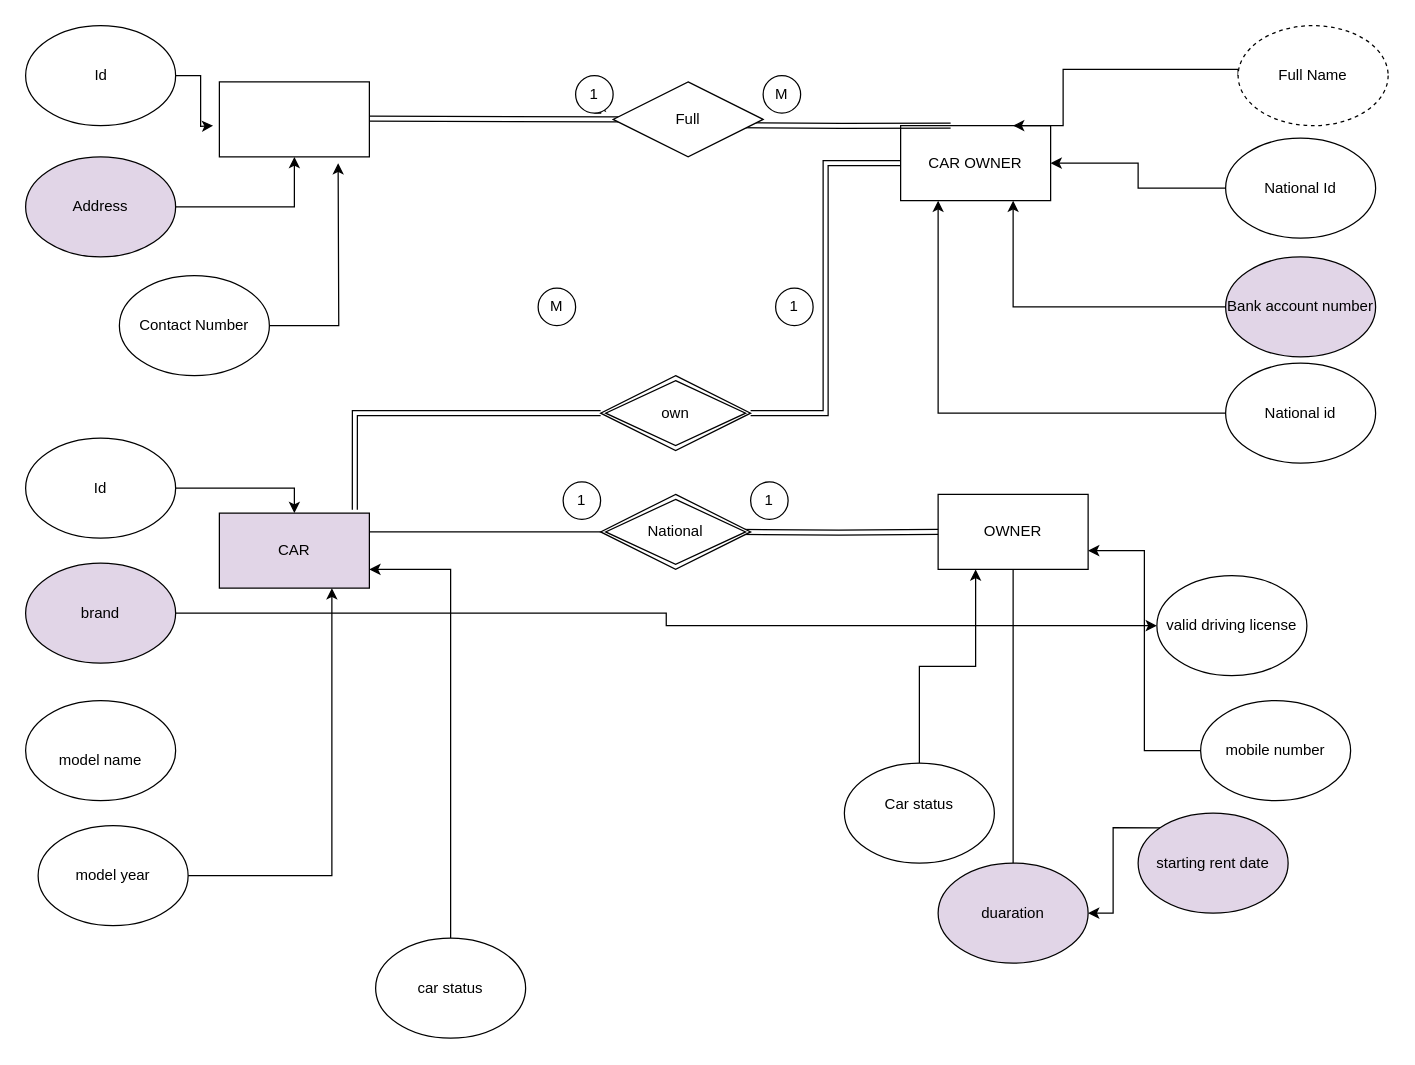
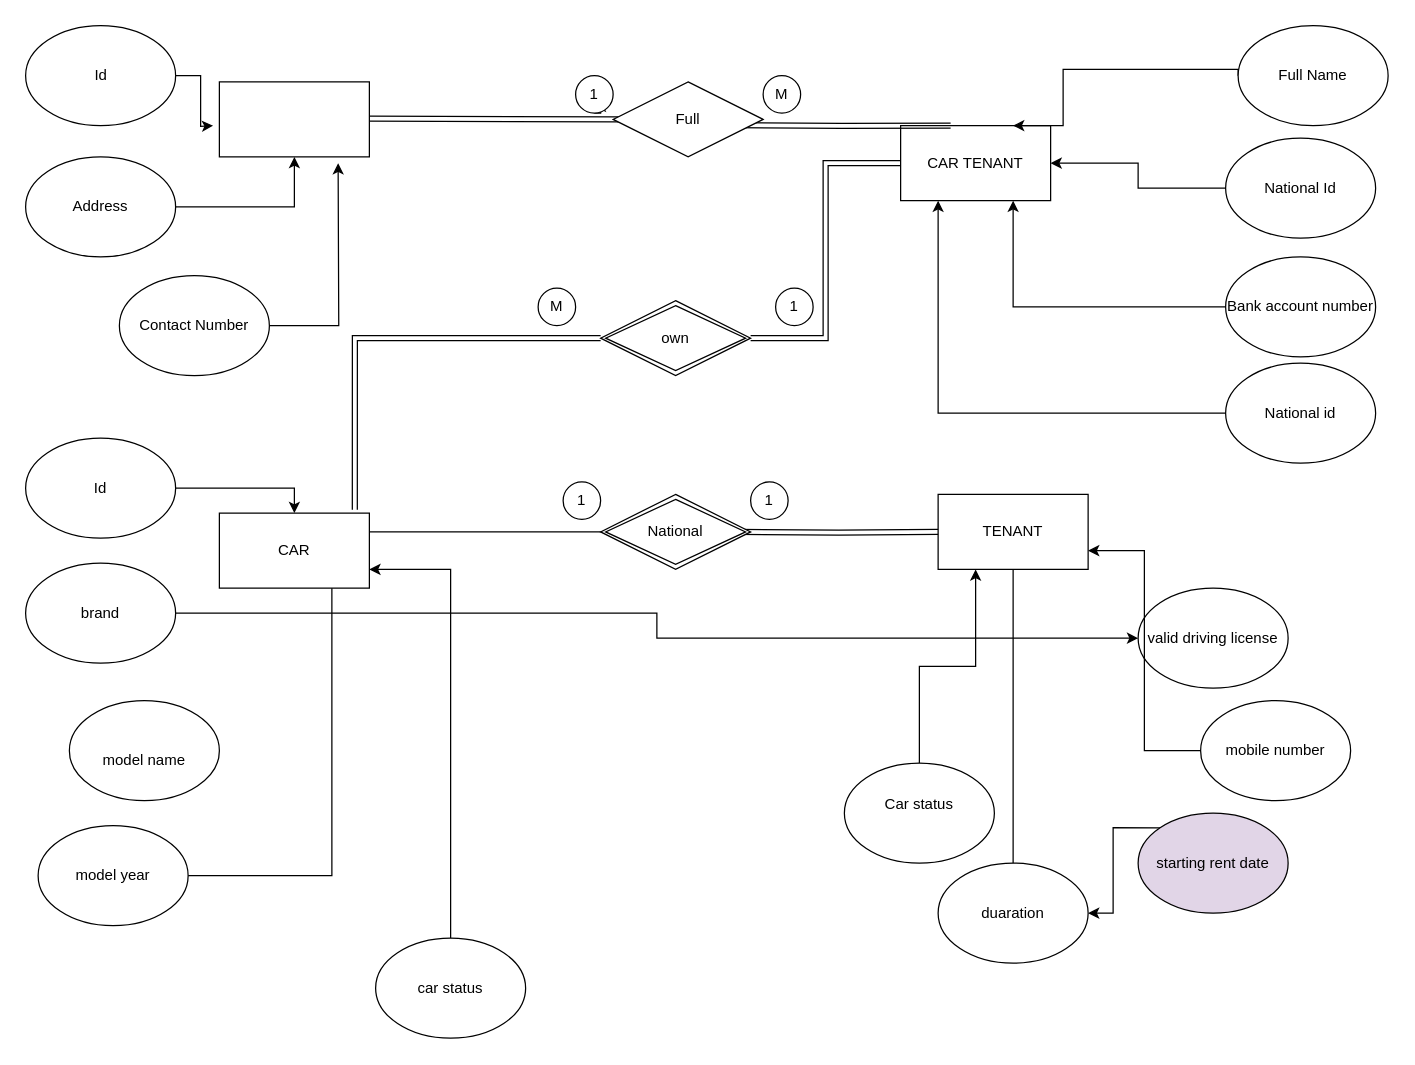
  <mxCell id="0" />
  <mxCell id="1" parent="0" />
  <mxCell id="2" value="" style="rounded=0;whiteSpace=wrap;html=1;" vertex="1" parent="1"><mxGeometry x="175" y="65" width="120" height="60" as="geometry" /></mxCell>
  <mxCell id="3" style="edgeStyle=orthogonalEdgeStyle;rounded=0;orthogonalLoop=1;jettySize=auto;html=1;exitX=1;exitY=0.5;exitDx=0;exitDy=0;strokeColor=default;" edge="1" parent="1" source="4"><mxGeometry relative="1" as="geometry"><mxPoint x="170" y="100" as="targetPoint" /></mxGeometry></mxCell>
  <mxCell id="4" value="" style="ellipse;whiteSpace=wrap;html=1;" vertex="1" parent="1"><mxGeometry x="20" y="20" width="120" height="80" as="geometry" /></mxCell>
  <mxCell id="5" style="edgeStyle=orthogonalEdgeStyle;rounded=0;orthogonalLoop=1;jettySize=auto;html=1;exitX=1;exitY=0.5;exitDx=0;exitDy=0;entryX=0.5;entryY=1;entryDx=0;entryDy=0;strokeColor=default;" edge="1" parent="1" source="6" target="2"><mxGeometry relative="1" as="geometry" /></mxCell>
- <mxCell id="6" value="Address" style="ellipse;whiteSpace=wrap;html=1;fillColor=#e1d5e7;" vertex="1" parent="1"><mxGeometry x="20" y="125" width="120" height="80" as="geometry" /></mxCell>
+ <mxCell id="6" value="Address" style="ellipse;whiteSpace=wrap;html=1;" vertex="1" parent="1"><mxGeometry x="20" y="125" width="120" height="80" as="geometry" /></mxCell>
  <mxCell id="7" style="edgeStyle=orthogonalEdgeStyle;rounded=0;orthogonalLoop=1;jettySize=auto;html=1;exitX=1;exitY=0.5;exitDx=0;exitDy=0;strokeColor=default;" edge="1" parent="1" source="8"><mxGeometry relative="1" as="geometry"><mxPoint x="270" y="130" as="targetPoint" /></mxGeometry></mxCell>
  <mxCell id="8" value="Contact Number" style="ellipse;whiteSpace=wrap;html=1;" vertex="1" parent="1"><mxGeometry x="95" y="220" width="120" height="80" as="geometry" /></mxCell>
  <mxCell id="9" value="Id" style="text;html=1;resizable=0;autosize=1;align=center;verticalAlign=middle;points=[];fillColor=none;strokeColor=none;rounded=0;" vertex="1" parent="1"><mxGeometry x="65" y="45" width="30" height="30" as="geometry" /></mxCell>
- <mxCell id="10" value="CAR OWNER" style="rounded=0;whiteSpace=wrap;html=1;" vertex="1" parent="1"><mxGeometry x="720" y="100" width="120" height="60" as="geometry" /></mxCell>
+ <mxCell id="10" value="CAR TENANT" style="rounded=0;whiteSpace=wrap;html=1;" vertex="1" parent="1"><mxGeometry x="720" y="100" width="120" height="60" as="geometry" /></mxCell>
  <mxCell id="11" style="edgeStyle=orthogonalEdgeStyle;rounded=0;orthogonalLoop=1;jettySize=auto;html=1;exitX=0;exitY=0.5;exitDx=0;exitDy=0;entryX=0.75;entryY=0;entryDx=0;entryDy=0;strokeColor=default;" edge="1" parent="1" source="12" target="10"><mxGeometry relative="1" as="geometry"><Array as="points"><mxPoint x="990" y="55" /><mxPoint x="850" y="55" /></Array></mxGeometry></mxCell>
- <mxCell id="12" value="Full Name" style="ellipse;whiteSpace=wrap;html=1;dashed=1;" vertex="1" parent="1"><mxGeometry x="990" y="20" width="120" height="80" as="geometry" /></mxCell>
+ <mxCell id="12" value="Full Name" style="ellipse;whiteSpace=wrap;html=1;" vertex="1" parent="1"><mxGeometry x="990" y="20" width="120" height="80" as="geometry" /></mxCell>
  <mxCell id="13" style="edgeStyle=orthogonalEdgeStyle;rounded=0;orthogonalLoop=1;jettySize=auto;html=1;exitX=0;exitY=0.5;exitDx=0;exitDy=0;entryX=1;entryY=0.5;entryDx=0;entryDy=0;strokeColor=default;" edge="1" parent="1" source="14" target="10"><mxGeometry relative="1" as="geometry" /></mxCell>
  <mxCell id="14" value="National Id" style="ellipse;whiteSpace=wrap;html=1;" vertex="1" parent="1"><mxGeometry x="980" y="110" width="120" height="80" as="geometry" /></mxCell>
  <mxCell id="15" style="edgeStyle=orthogonalEdgeStyle;rounded=0;orthogonalLoop=1;jettySize=auto;html=1;exitX=0;exitY=0.5;exitDx=0;exitDy=0;entryX=0.75;entryY=1;entryDx=0;entryDy=0;strokeColor=default;" edge="1" parent="1" source="16" target="10"><mxGeometry relative="1" as="geometry" /></mxCell>
- <mxCell id="16" value="Bank account number" style="ellipse;whiteSpace=wrap;html=1;fillColor=#e1d5e7;" vertex="1" parent="1"><mxGeometry x="980" y="205" width="120" height="80" as="geometry" /></mxCell>
+ <mxCell id="16" value="Bank account number" style="ellipse;whiteSpace=wrap;html=1;" vertex="1" parent="1"><mxGeometry x="980" y="205" width="120" height="80" as="geometry" /></mxCell>
  <mxCell id="17" style="edgeStyle=orthogonalEdgeStyle;rounded=0;orthogonalLoop=1;jettySize=auto;html=1;exitX=1;exitY=0.5;exitDx=0;exitDy=0;strokeColor=default;shape=link;" edge="1" parent="1"><mxGeometry relative="1" as="geometry"><mxPoint x="760" y="100.003" as="targetPoint" /><mxPoint x="585" y="99.67" as="sourcePoint" /></mxGeometry></mxCell>
  <mxCell id="18" style="edgeStyle=orthogonalEdgeStyle;rounded=0;orthogonalLoop=1;jettySize=auto;html=1;exitX=0.5;exitY=1;exitDx=0;exitDy=0;strokeColor=default;" edge="1" parent="1" source="19"><mxGeometry relative="1" as="geometry"><mxPoint x="480" y="80" as="targetPoint" /></mxGeometry></mxCell>
  <mxCell id="19" value="1" style="ellipse;whiteSpace=wrap;html=1;aspect=fixed;" vertex="1" parent="1"><mxGeometry x="460" y="60" width="30" height="30" as="geometry" /></mxCell>
  <mxCell id="20" value="M" style="ellipse;whiteSpace=wrap;html=1;aspect=fixed;" vertex="1" parent="1"><mxGeometry x="610" y="60" width="30" height="30" as="geometry" /></mxCell>
  <mxCell id="21" style="edgeStyle=orthogonalEdgeStyle;rounded=0;orthogonalLoop=1;jettySize=auto;html=1;exitX=1;exitY=0.25;exitDx=0;exitDy=0;entryX=0;entryY=0.5;entryDx=0;entryDy=0;strokeColor=default;" edge="1" parent="1" source="22"><mxGeometry relative="1" as="geometry"><mxPoint x="510" y="425" as="targetPoint" /></mxGeometry></mxCell>
- <mxCell id="22" value="CAR" style="rounded=0;whiteSpace=wrap;html=1;fillColor=#e1d5e7;" vertex="1" parent="1"><mxGeometry x="175" y="410" width="120" height="60" as="geometry" /></mxCell>
+ <mxCell id="22" value="CAR" style="rounded=0;whiteSpace=wrap;html=1;" vertex="1" parent="1"><mxGeometry x="175" y="410" width="120" height="60" as="geometry" /></mxCell>
  <mxCell id="23" style="edgeStyle=orthogonalEdgeStyle;rounded=0;orthogonalLoop=1;jettySize=auto;html=1;exitX=1;exitY=0.5;exitDx=0;exitDy=0;entryX=0.5;entryY=0;entryDx=0;entryDy=0;strokeColor=default;" edge="1" parent="1" source="24" target="22"><mxGeometry relative="1" as="geometry" /></mxCell>
  <mxCell id="24" value="Id" style="ellipse;whiteSpace=wrap;html=1;" vertex="1" parent="1"><mxGeometry x="20" y="350" width="120" height="80" as="geometry" /></mxCell>
  <mxCell id="25" style="edgeStyle=orthogonalEdgeStyle;rounded=0;orthogonalLoop=1;jettySize=auto;html=1;exitX=1;exitY=0.5;exitDx=0;exitDy=0;strokeColor=default;" edge="1" parent="1" source="26" target="38"><mxGeometry relative="1" as="geometry" /></mxCell>
- <mxCell id="26" value="brand" style="ellipse;whiteSpace=wrap;html=1;fillColor=#e1d5e7;" vertex="1" parent="1"><mxGeometry x="20" y="450" width="120" height="80" as="geometry" /></mxCell>
- <mxCell id="27" value="&lt;div&gt;&lt;br&gt;&lt;/div&gt;&lt;div&gt;model name&lt;br&gt;&lt;/div&gt;" style="ellipse;whiteSpace=wrap;html=1;" vertex="1" parent="1"><mxGeometry x="20" y="560" width="120" height="80" as="geometry" /></mxCell>
- <mxCell id="28" style="edgeStyle=orthogonalEdgeStyle;rounded=0;orthogonalLoop=1;jettySize=auto;html=1;exitX=1;exitY=0.5;exitDx=0;exitDy=0;entryX=0.75;entryY=1;entryDx=0;entryDy=0;strokeColor=default;" edge="1" parent="1" source="29" target="22"><mxGeometry relative="1" as="geometry" /></mxCell>
+ <mxCell id="26" value="brand" style="ellipse;whiteSpace=wrap;html=1;" vertex="1" parent="1"><mxGeometry x="20" y="450" width="120" height="80" as="geometry" /></mxCell>
+ <mxCell id="27" value="&lt;div&gt;&lt;br&gt;&lt;/div&gt;&lt;div&gt;model name&lt;br&gt;&lt;/div&gt;" style="ellipse;whiteSpace=wrap;html=1;" vertex="1" parent="1"><mxGeometry x="55" y="560" width="120" height="80" as="geometry" /></mxCell>
+ <mxCell id="28" style="edgeStyle=orthogonalEdgeStyle;rounded=0;orthogonalLoop=1;jettySize=auto;html=1;exitX=1;exitY=0.5;exitDx=0;exitDy=0;entryX=0.75;entryY=1;entryDx=0;entryDy=0;strokeColor=default;endArrow=none;" edge="1" parent="1" source="29" target="22"><mxGeometry relative="1" as="geometry" /></mxCell>
  <mxCell id="29" value="model year" style="ellipse;whiteSpace=wrap;html=1;" vertex="1" parent="1"><mxGeometry x="30" y="660" width="120" height="80" as="geometry" /></mxCell>
  <mxCell id="30" style="edgeStyle=orthogonalEdgeStyle;rounded=0;orthogonalLoop=1;jettySize=auto;html=1;exitX=0.5;exitY=0;exitDx=0;exitDy=0;entryX=1;entryY=0.75;entryDx=0;entryDy=0;strokeColor=default;" edge="1" parent="1" source="31" target="22"><mxGeometry relative="1" as="geometry" /></mxCell>
  <mxCell id="31" value="car status" style="ellipse;whiteSpace=wrap;html=1;" vertex="1" parent="1"><mxGeometry x="300" y="750" width="120" height="80" as="geometry" /></mxCell>
- <mxCell id="32" value="OWNER" style="rounded=0;whiteSpace=wrap;html=1;" vertex="1" parent="1"><mxGeometry x="750" y="395" width="120" height="60" as="geometry" /></mxCell>
+ <mxCell id="32" value="TENANT" style="rounded=0;whiteSpace=wrap;html=1;" vertex="1" parent="1"><mxGeometry x="750" y="395" width="120" height="60" as="geometry" /></mxCell>
  <mxCell id="33" style="edgeStyle=orthogonalEdgeStyle;rounded=0;orthogonalLoop=1;jettySize=auto;html=1;exitX=1;exitY=0.5;exitDx=0;exitDy=0;entryX=0;entryY=0.5;entryDx=0;entryDy=0;strokeColor=default;shape=link;" edge="1" parent="1" target="32"><mxGeometry relative="1" as="geometry"><mxPoint x="590" y="425" as="sourcePoint" /></mxGeometry></mxCell>
  <mxCell id="34" value="1" style="ellipse;whiteSpace=wrap;html=1;aspect=fixed;" vertex="1" parent="1"><mxGeometry x="450" y="385" width="30" height="30" as="geometry" /></mxCell>
  <mxCell id="35" value="1" style="ellipse;whiteSpace=wrap;html=1;aspect=fixed;direction=south;" vertex="1" parent="1"><mxGeometry x="600" y="385" width="30" height="30" as="geometry" /></mxCell>
  <mxCell id="36" style="edgeStyle=orthogonalEdgeStyle;rounded=0;orthogonalLoop=1;jettySize=auto;html=1;exitX=0;exitY=0.5;exitDx=0;exitDy=0;entryX=0.25;entryY=1;entryDx=0;entryDy=0;strokeColor=default;" edge="1" parent="1" source="37" target="10"><mxGeometry relative="1" as="geometry" /></mxCell>
  <mxCell id="37" value="National id" style="ellipse;whiteSpace=wrap;html=1;" vertex="1" parent="1"><mxGeometry x="980" y="290" width="120" height="80" as="geometry" /></mxCell>
- <mxCell id="38" value="valid driving license" style="ellipse;whiteSpace=wrap;html=1;" vertex="1" parent="1"><mxGeometry x="925" y="460" width="120" height="80" as="geometry" /></mxCell>
+ <mxCell id="38" value="valid driving license" style="ellipse;whiteSpace=wrap;html=1;" vertex="1" parent="1"><mxGeometry x="910" y="470" width="120" height="80" as="geometry" /></mxCell>
  <mxCell id="39" style="edgeStyle=orthogonalEdgeStyle;rounded=0;orthogonalLoop=1;jettySize=auto;html=1;exitX=0;exitY=0.5;exitDx=0;exitDy=0;entryX=1;entryY=0.75;entryDx=0;entryDy=0;strokeColor=default;" edge="1" parent="1" source="40" target="32"><mxGeometry relative="1" as="geometry" /></mxCell>
  <mxCell id="40" value="mobile number" style="ellipse;whiteSpace=wrap;html=1;" vertex="1" parent="1"><mxGeometry x="960" y="560" width="120" height="80" as="geometry" /></mxCell>
  <mxCell id="41" style="edgeStyle=orthogonalEdgeStyle;rounded=0;orthogonalLoop=1;jettySize=auto;html=1;exitX=0;exitY=0;exitDx=0;exitDy=0;strokeColor=default;" edge="1" parent="1" source="42" target="44"><mxGeometry relative="1" as="geometry" /></mxCell>
  <mxCell id="42" value="starting rent date" style="ellipse;whiteSpace=wrap;html=1;fillColor=#e1d5e7;" vertex="1" parent="1"><mxGeometry x="910" y="650" width="120" height="80" as="geometry" /></mxCell>
  <mxCell id="43" style="edgeStyle=orthogonalEdgeStyle;rounded=0;orthogonalLoop=1;jettySize=auto;html=1;exitX=0.5;exitY=0;exitDx=0;exitDy=0;strokeColor=default;endArrow=none;" edge="1" parent="1" source="44" target="32"><mxGeometry relative="1" as="geometry" /></mxCell>
- <mxCell id="44" value="duaration" style="ellipse;whiteSpace=wrap;html=1;fillColor=#e1d5e7;" vertex="1" parent="1"><mxGeometry x="750" y="690" width="120" height="80" as="geometry" /></mxCell>
+ <mxCell id="44" value="duaration" style="ellipse;whiteSpace=wrap;html=1;" vertex="1" parent="1"><mxGeometry x="750" y="690" width="120" height="80" as="geometry" /></mxCell>
  <mxCell id="45" style="edgeStyle=orthogonalEdgeStyle;rounded=0;orthogonalLoop=1;jettySize=auto;html=1;exitX=0.5;exitY=0;exitDx=0;exitDy=0;entryX=0.25;entryY=1;entryDx=0;entryDy=0;strokeColor=default;" edge="1" parent="1" source="46" target="32"><mxGeometry relative="1" as="geometry" /></mxCell>
  <mxCell id="46" value="&lt;div&gt;Car status&lt;/div&gt;&lt;div&gt;&lt;br&gt;&lt;/div&gt;" style="ellipse;whiteSpace=wrap;html=1;" vertex="1" parent="1"><mxGeometry x="675" y="610" width="120" height="80" as="geometry" /></mxCell>
  <mxCell id="47" value="" style="endArrow=none;html=1;rounded=0;entryX=0;entryY=0.5;entryDx=0;entryDy=0;shape=link;" edge="1" parent="1"><mxGeometry relative="1" as="geometry"><mxPoint x="295" y="94.33" as="sourcePoint" /><mxPoint x="495" y="95" as="targetPoint" /></mxGeometry></mxCell>
  <mxCell id="48" style="edgeStyle=orthogonalEdgeStyle;rounded=0;orthogonalLoop=1;jettySize=auto;html=1;exitX=1;exitY=0.5;exitDx=0;exitDy=0;entryX=0;entryY=0.5;entryDx=0;entryDy=0;strokeColor=default;shape=link;" edge="1" parent="1" source="50" target="10"><mxGeometry relative="1" as="geometry" /></mxCell>
  <mxCell id="49" style="edgeStyle=orthogonalEdgeStyle;rounded=0;orthogonalLoop=1;jettySize=auto;html=1;exitX=0;exitY=0.5;exitDx=0;exitDy=0;entryX=0.903;entryY=-0.044;entryDx=0;entryDy=0;entryPerimeter=0;strokeColor=default;shape=link;" edge="1" parent="1" source="50" target="22"><mxGeometry relative="1" as="geometry" /></mxCell>
- <mxCell id="50" value="own" style="shape=rhombus;double=1;perimeter=rhombusPerimeter;whiteSpace=wrap;html=1;align=center;" vertex="1" parent="1"><mxGeometry x="480" y="300" width="120" height="60" as="geometry" /></mxCell>
+ <mxCell id="50" value="own" style="shape=rhombus;double=1;perimeter=rhombusPerimeter;whiteSpace=wrap;html=1;align=center;" vertex="1" parent="1"><mxGeometry x="480" y="240" width="120" height="60" as="geometry" /></mxCell>
  <mxCell id="51" value="Full" style="shape=rhombus;perimeter=rhombusPerimeter;whiteSpace=wrap;html=1;align=center;" vertex="1" parent="1"><mxGeometry x="490" y="65" width="120" height="60" as="geometry" /></mxCell>
  <mxCell id="52" value="M" style="ellipse;whiteSpace=wrap;html=1;aspect=fixed;" vertex="1" parent="1"><mxGeometry x="430" y="230" width="30" height="30" as="geometry" /></mxCell>
  <mxCell id="53" value="1" style="ellipse;whiteSpace=wrap;html=1;aspect=fixed;" vertex="1" parent="1"><mxGeometry x="620" y="230" width="30" height="30" as="geometry" /></mxCell>
  <mxCell id="54" value="National" style="shape=rhombus;double=1;perimeter=rhombusPerimeter;whiteSpace=wrap;html=1;align=center;" vertex="1" parent="1"><mxGeometry x="480" y="395" width="120" height="60" as="geometry" /></mxCell>
